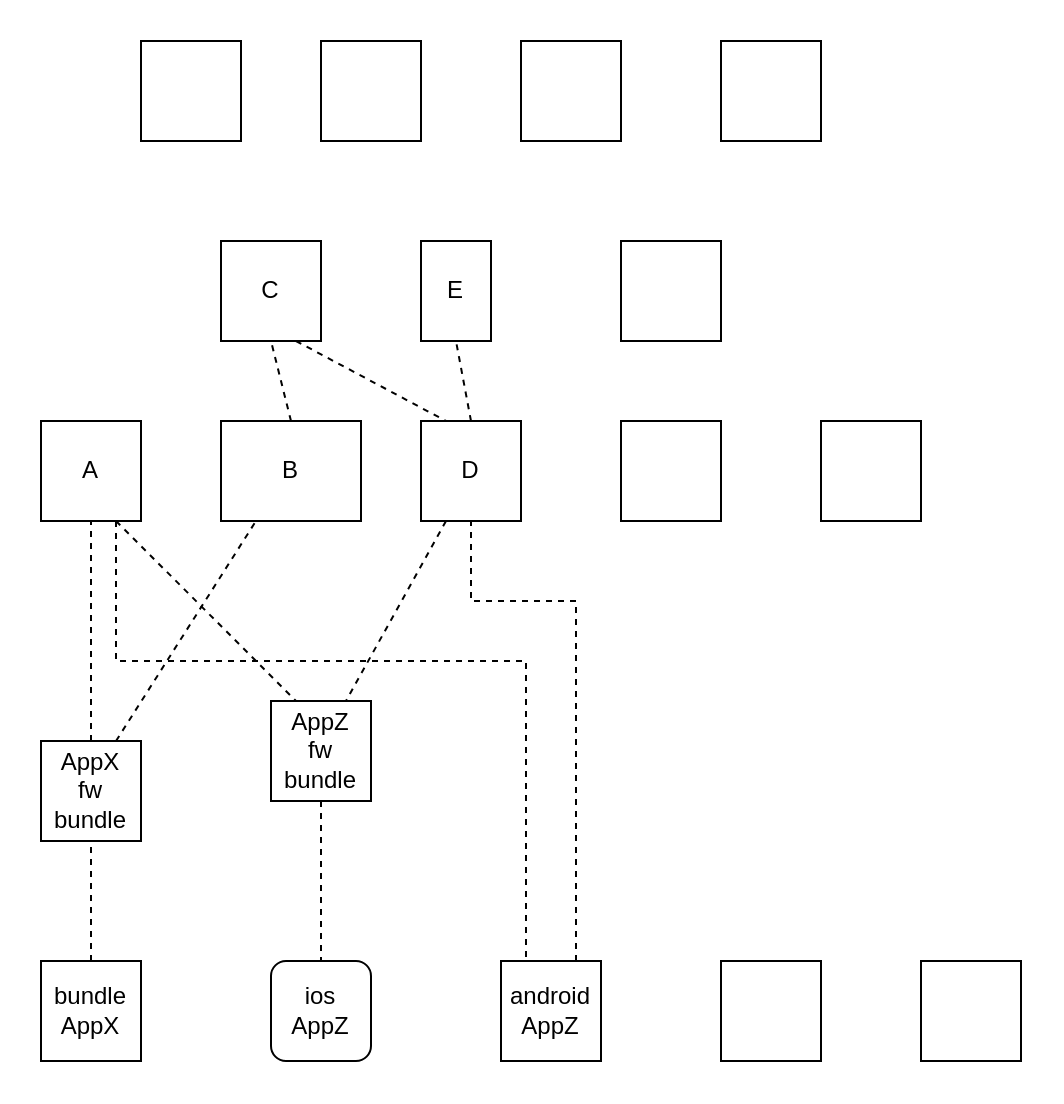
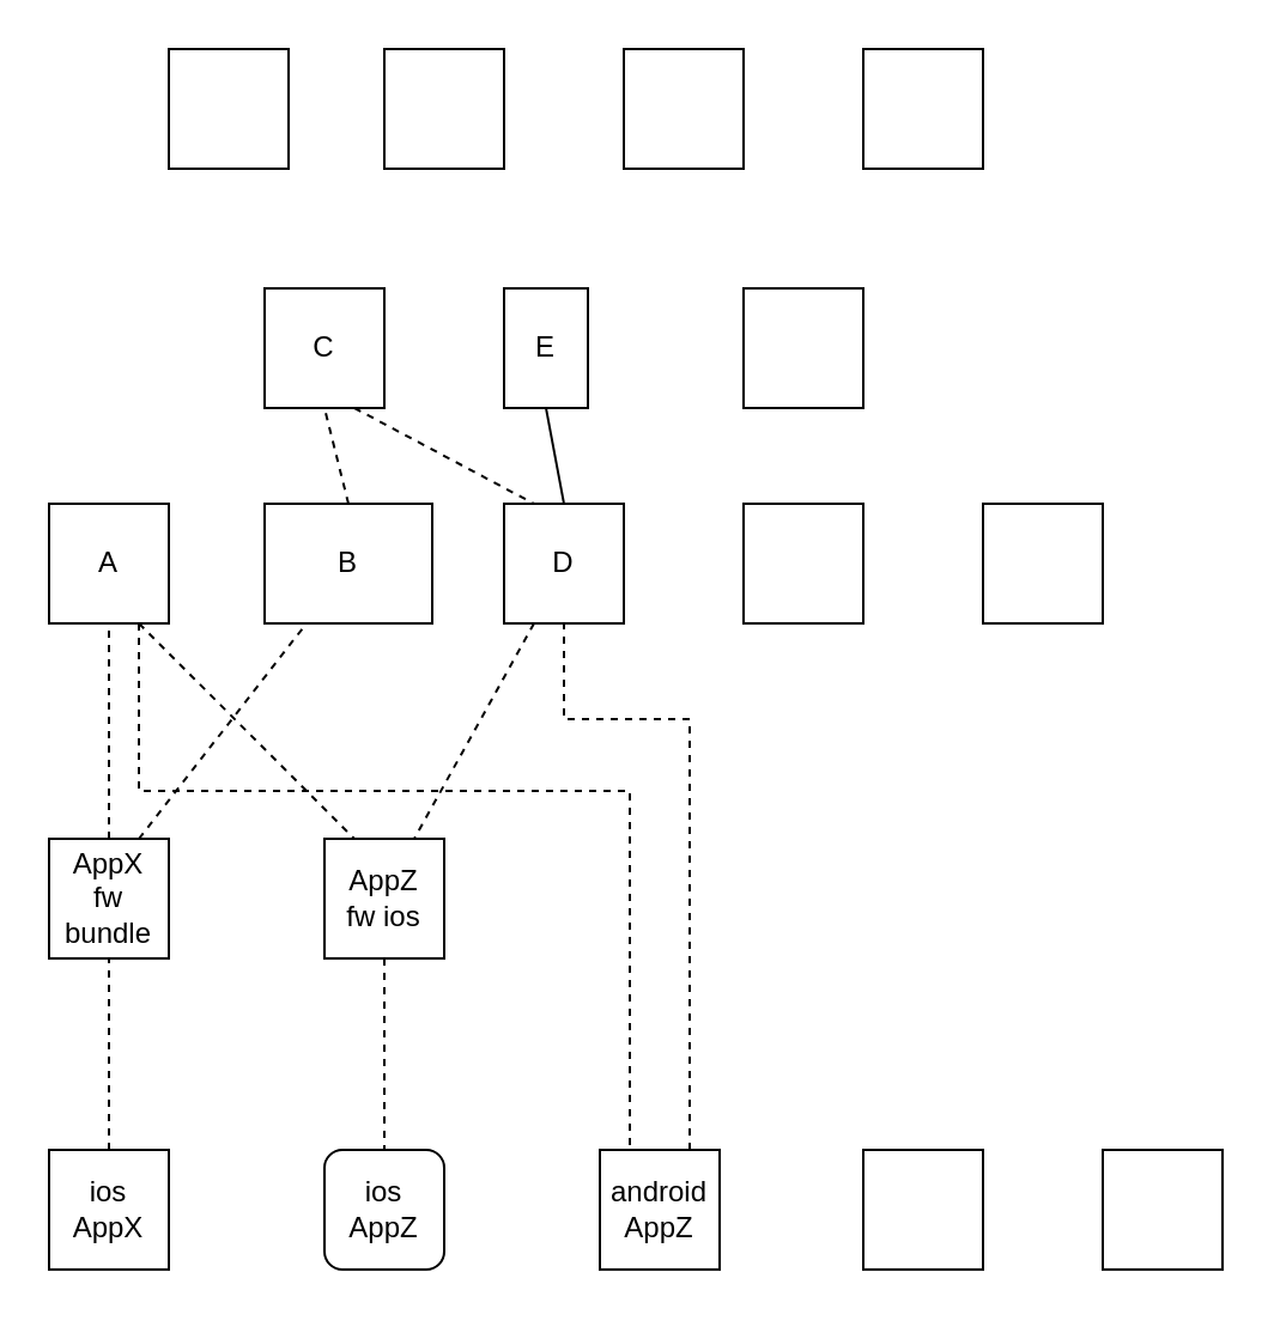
  <mxCell id="0" />
  <mxCell id="1" parent="0" />
  <mxCell id="2" style="edgeStyle=none;rounded=0;orthogonalLoop=1;jettySize=auto;html=1;exitX=0.75;exitY=1;exitDx=0;exitDy=0;entryX=0.25;entryY=0;entryDx=0;entryDy=0;dashed=1;endArrow=none;endFill=0;" edge="1" parent="1" source="4" target="21"><mxGeometry relative="1" as="geometry" /></mxCell>
  <mxCell id="3" style="edgeStyle=orthogonalEdgeStyle;rounded=0;orthogonalLoop=1;jettySize=auto;html=1;exitX=0.75;exitY=1;exitDx=0;exitDy=0;entryX=0.25;entryY=0;entryDx=0;entryDy=0;dashed=1;endArrow=none;endFill=0;" edge="1" parent="1" source="4" target="22"><mxGeometry relative="1" as="geometry"><Array as="points"><mxPoint x="58" y="330" /><mxPoint x="263" y="330" /></Array></mxGeometry></mxCell>
  <mxCell id="4" value="A" style="rounded=0;whiteSpace=wrap;html=1;" vertex="1" parent="1"><mxGeometry x="20" y="210" width="50" height="50" as="geometry" /></mxCell>
  <mxCell id="5" style="edgeStyle=none;rounded=0;orthogonalLoop=1;jettySize=auto;html=1;exitX=0.5;exitY=0;exitDx=0;exitDy=0;entryX=0.5;entryY=1;entryDx=0;entryDy=0;dashed=1;endArrow=none;endFill=0;" edge="1" parent="1" source="6" target="8"><mxGeometry relative="1" as="geometry" /></mxCell>
  <mxCell id="6" value="B" style="rounded=0;whiteSpace=wrap;html=1;" vertex="1" parent="1"><mxGeometry x="110" y="210" width="70" height="50" as="geometry" /></mxCell>
  <mxCell id="7" style="edgeStyle=none;rounded=0;orthogonalLoop=1;jettySize=auto;html=1;exitX=0.75;exitY=1;exitDx=0;exitDy=0;entryX=0.25;entryY=0;entryDx=0;entryDy=0;dashed=1;endArrow=none;endFill=0;" edge="1" parent="1" source="8" target="18"><mxGeometry relative="1" as="geometry" /></mxCell>
  <mxCell id="8" value="C" style="rounded=0;whiteSpace=wrap;html=1;" vertex="1" parent="1"><mxGeometry x="110" y="120" width="50" height="50" as="geometry" /></mxCell>
  <mxCell id="9" style="rounded=0;orthogonalLoop=1;jettySize=auto;html=1;exitX=0.75;exitY=0;exitDx=0;exitDy=0;entryX=0.25;entryY=1;entryDx=0;entryDy=0;dashed=1;endArrow=none;endFill=0;" edge="1" parent="1" source="10" target="6"><mxGeometry relative="1" as="geometry" /></mxCell>
- <mxCell id="10" value="&lt;div&gt;AppX&lt;/div&gt;&lt;div&gt;fw bundle&lt;br&gt;&lt;/div&gt;" style="rounded=0;whiteSpace=wrap;html=1;" vertex="1" parent="1"><mxGeometry x="20" y="370" width="50" height="50" as="geometry" /></mxCell>
+ <mxCell id="10" value="&lt;div&gt;AppX&lt;/div&gt;&lt;div&gt;fw bundle&lt;br&gt;&lt;/div&gt;" style="rounded=0;whiteSpace=wrap;html=1;" vertex="1" parent="1"><mxGeometry x="20" y="350" width="50" height="50" as="geometry" /></mxCell>
  <mxCell id="11" style="edgeStyle=none;rounded=0;orthogonalLoop=1;jettySize=auto;html=1;exitX=0.5;exitY=0;exitDx=0;exitDy=0;entryX=0.5;entryY=1;entryDx=0;entryDy=0;dashed=1;endArrow=none;endFill=0;" edge="1" parent="1" source="12" target="10"><mxGeometry relative="1" as="geometry" /></mxCell>
- <mxCell id="12" value="&lt;div&gt;bundle&lt;/div&gt;&lt;div&gt;AppX&lt;br&gt;&lt;/div&gt;" style="rounded=0;whiteSpace=wrap;html=1;" vertex="1" parent="1"><mxGeometry x="20" y="480" width="50" height="50" as="geometry" /></mxCell>
+ <mxCell id="12" value="&lt;div&gt;ios&lt;/div&gt;&lt;div&gt;AppX&lt;br&gt;&lt;/div&gt;" style="rounded=0;whiteSpace=wrap;html=1;" vertex="1" parent="1"><mxGeometry x="20" y="480" width="50" height="50" as="geometry" /></mxCell>
  <mxCell id="13" value="" style="endArrow=none;dashed=1;html=1;entryX=0.5;entryY=1;entryDx=0;entryDy=0;exitX=0.5;exitY=0;exitDx=0;exitDy=0;" edge="1" parent="1" source="10" target="4"><mxGeometry width="50" height="50" relative="1" as="geometry"><mxPoint x="210" y="430" as="sourcePoint" /><mxPoint x="260" y="380" as="targetPoint" /></mxGeometry></mxCell>
  <mxCell id="14" value="&lt;div&gt;ios&lt;/div&gt;&lt;div&gt;AppZ&lt;br&gt;&lt;/div&gt;" style="whiteSpace=wrap;html=1;rounded=1;" vertex="1" parent="1"><mxGeometry x="135" y="480" width="50" height="50" as="geometry" /></mxCell>
- <mxCell id="15" style="edgeStyle=none;rounded=0;orthogonalLoop=1;jettySize=auto;html=1;exitX=0.5;exitY=0;exitDx=0;exitDy=0;entryX=0.5;entryY=1;entryDx=0;entryDy=0;dashed=1;endArrow=none;endFill=0;" edge="1" source="18" target="19" parent="1"><mxGeometry relative="1" as="geometry" /></mxCell>
+ <mxCell id="15" style="edgeStyle=none;rounded=0;orthogonalLoop=1;jettySize=auto;html=1;exitX=0.5;exitY=0;exitDx=0;exitDy=0;entryX=0.5;entryY=1;entryDx=0;entryDy=0;dashed=0;endArrow=none;endFill=0;" edge="1" source="18" target="19" parent="1"><mxGeometry relative="1" as="geometry" /></mxCell>
  <mxCell id="16" style="edgeStyle=none;rounded=0;orthogonalLoop=1;jettySize=auto;html=1;exitX=0.25;exitY=1;exitDx=0;exitDy=0;entryX=0.75;entryY=0;entryDx=0;entryDy=0;dashed=1;endArrow=none;endFill=0;" edge="1" parent="1" source="18" target="21"><mxGeometry relative="1" as="geometry" /></mxCell>
  <mxCell id="17" style="edgeStyle=orthogonalEdgeStyle;rounded=0;orthogonalLoop=1;jettySize=auto;html=1;exitX=0.75;exitY=1;exitDx=0;exitDy=0;entryX=0.75;entryY=0;entryDx=0;entryDy=0;dashed=1;endArrow=none;endFill=0;" edge="1" parent="1" source="18" target="22"><mxGeometry relative="1" as="geometry"><Array as="points"><mxPoint x="235" y="260" /><mxPoint x="235" y="300" /><mxPoint x="288" y="300" /></Array></mxGeometry></mxCell>
  <mxCell id="18" value="D" style="rounded=0;whiteSpace=wrap;html=1;" vertex="1" parent="1"><mxGeometry x="210" y="210" width="50" height="50" as="geometry" /></mxCell>
  <mxCell id="19" value="E" style="rounded=0;whiteSpace=wrap;html=1;" vertex="1" parent="1"><mxGeometry x="210" y="120" width="35" height="50" as="geometry" /></mxCell>
  <mxCell id="20" style="edgeStyle=none;rounded=0;orthogonalLoop=1;jettySize=auto;html=1;exitX=0.5;exitY=1;exitDx=0;exitDy=0;entryX=0.5;entryY=0;entryDx=0;entryDy=0;dashed=1;endArrow=none;endFill=0;" edge="1" parent="1" source="21" target="14"><mxGeometry relative="1" as="geometry" /></mxCell>
- <mxCell id="21" value="&lt;div&gt;AppZ&lt;/div&gt;&lt;div&gt;fw bundle&lt;br&gt;&lt;/div&gt;" style="rounded=0;whiteSpace=wrap;html=1;" vertex="1" parent="1"><mxGeometry x="135" y="350" width="50" height="50" as="geometry" /></mxCell>
+ <mxCell id="21" value="&lt;div&gt;AppZ&lt;/div&gt;&lt;div&gt;fw ios&lt;br&gt;&lt;/div&gt;" style="rounded=0;whiteSpace=wrap;html=1;" vertex="1" parent="1"><mxGeometry x="135" y="350" width="50" height="50" as="geometry" /></mxCell>
  <mxCell id="22" value="&lt;div&gt;android&lt;/div&gt;&lt;div&gt;AppZ&lt;br&gt;&lt;/div&gt;" style="rounded=0;whiteSpace=wrap;html=1;" vertex="1" parent="1"><mxGeometry x="250" y="480" width="50" height="50" as="geometry" /></mxCell>
  <mxCell id="23" value="" style="rounded=0;whiteSpace=wrap;html=1;" vertex="1" parent="1"><mxGeometry x="360" y="480" width="50" height="50" as="geometry" /></mxCell>
  <mxCell id="24" value="" style="rounded=0;whiteSpace=wrap;html=1;" vertex="1" parent="1"><mxGeometry x="310" y="210" width="50" height="50" as="geometry" /></mxCell>
  <mxCell id="25" value="" style="rounded=0;whiteSpace=wrap;html=1;" vertex="1" parent="1"><mxGeometry x="410" y="210" width="50" height="50" as="geometry" /></mxCell>
  <mxCell id="26" value="" style="rounded=0;whiteSpace=wrap;html=1;" vertex="1" parent="1"><mxGeometry x="310" y="120" width="50" height="50" as="geometry" /></mxCell>
  <mxCell id="27" value="" style="rounded=0;whiteSpace=wrap;html=1;" vertex="1" parent="1"><mxGeometry x="260" y="20" width="50" height="50" as="geometry" /></mxCell>
  <mxCell id="28" value="" style="rounded=0;whiteSpace=wrap;html=1;" vertex="1" parent="1"><mxGeometry x="160" y="20" width="50" height="50" as="geometry" /></mxCell>
  <mxCell id="29" value="" style="rounded=0;whiteSpace=wrap;html=1;" vertex="1" parent="1"><mxGeometry x="70" y="20" width="50" height="50" as="geometry" /></mxCell>
  <mxCell id="30" value="" style="rounded=0;whiteSpace=wrap;html=1;" vertex="1" parent="1"><mxGeometry x="360" y="20" width="50" height="50" as="geometry" /></mxCell>
  <mxCell id="31" value="" style="rounded=0;whiteSpace=wrap;html=1;" vertex="1" parent="1"><mxGeometry x="460" y="480" width="50" height="50" as="geometry" /></mxCell>
